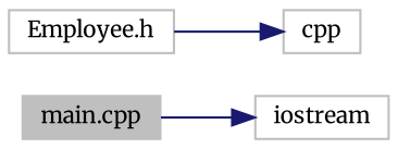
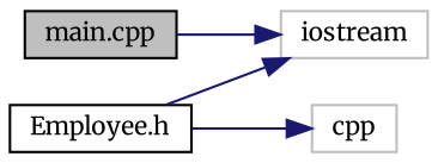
  digraph {
    fontname=Merriweather
    rankdir=LR
    node [color=black fillcolor=white fontname=Merriweather fontsize=10 shape=record style=filled]
    edge [color=midnightblue fontname=Merriweather fontsize=10 labelfontname=Helvetica labelfontsize=10 style=solid]
-   n1 [color=grey75 fillcolor=grey75 fontcolor=black height=0.2 label="main.cpp" width=0.4]
+   n1 [fillcolor=grey75 fontcolor=black height=0.2 label="main.cpp" width=0.4]
    n2 [color=grey75 height=0.2 label=iostream width=0.4]
-   n3 [color=grey75 height=0.2 label="Employee.h" width=0.4]
+   n3 [height=0.2 label="Employee.h" width=0.4]
    n4 [color=grey75 height=0.2 label=cpp width=0.4]
    n1 -> n2
+   n3 -> n2
    n3 -> n4
  }
